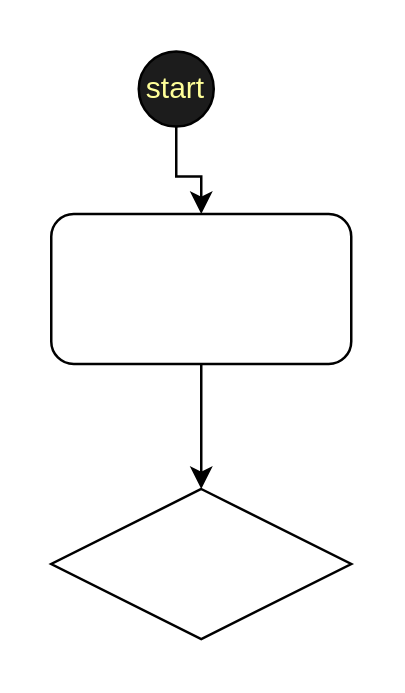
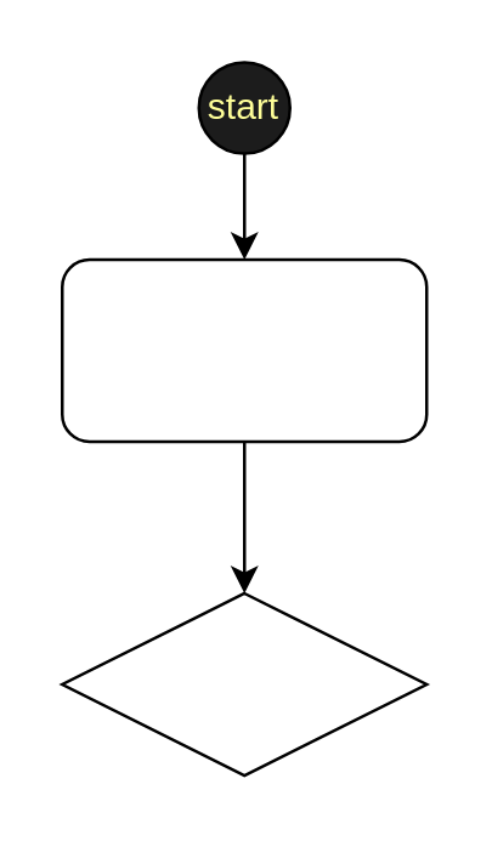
  <mxCell id="0" />
  <mxCell id="1" parent="0" />
  <mxCell id="2" value="" style="edgeStyle=orthogonalEdgeStyle;rounded=0;orthogonalLoop=1;jettySize=auto;html=1;" edge="1" parent="1" source="3" target="4"><mxGeometry relative="1" as="geometry" /></mxCell>
  <mxCell id="3" value="" style="rounded=1;whiteSpace=wrap;html=1;" vertex="1" parent="1"><mxGeometry x="20" y="85" width="120" height="60" as="geometry" /></mxCell>
  <mxCell id="4" value="" style="rhombus;whiteSpace=wrap;html=1;fontFamily=Helvetica;fontSize=12;fontColor=#000000;align=center;strokeColor=#000000;fillColor=#ffffff;" vertex="1" parent="1"><mxGeometry x="20" y="195" width="120" height="60" as="geometry" /></mxCell>
  <mxCell id="5" value="" style="edgeStyle=orthogonalEdgeStyle;rounded=0;orthogonalLoop=1;jettySize=auto;html=1;" edge="1" parent="1" source="6" target="3"><mxGeometry relative="1" as="geometry" /></mxCell>
- <mxCell id="6" value="&lt;font color=&quot;#ffff99&quot;&gt;start&lt;/font&gt;" style="ellipse;whiteSpace=wrap;html=1;aspect=fixed;fillColor=#1C1C1C;" vertex="1" parent="1"><mxGeometry x="55" y="20" width="30" height="30" as="geometry" /></mxCell>
+ <mxCell id="6" value="&lt;font color=&quot;#ffff99&quot;&gt;start&lt;/font&gt;" style="ellipse;whiteSpace=wrap;html=1;aspect=fixed;fillColor=#1C1C1C;" vertex="1" parent="1"><mxGeometry x="65" y="20" width="30" height="30" as="geometry" /></mxCell>
